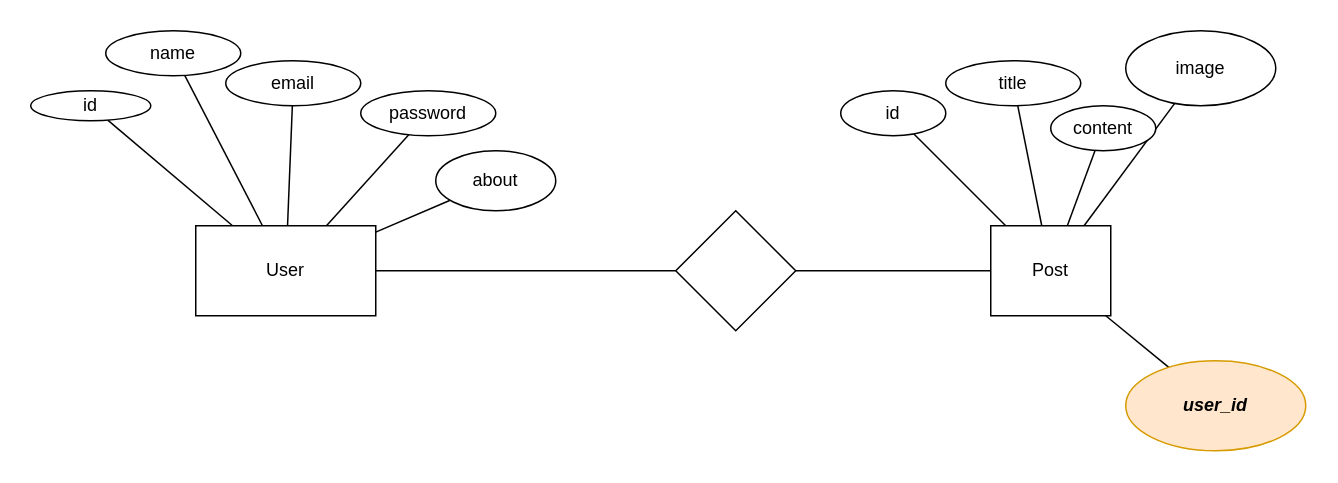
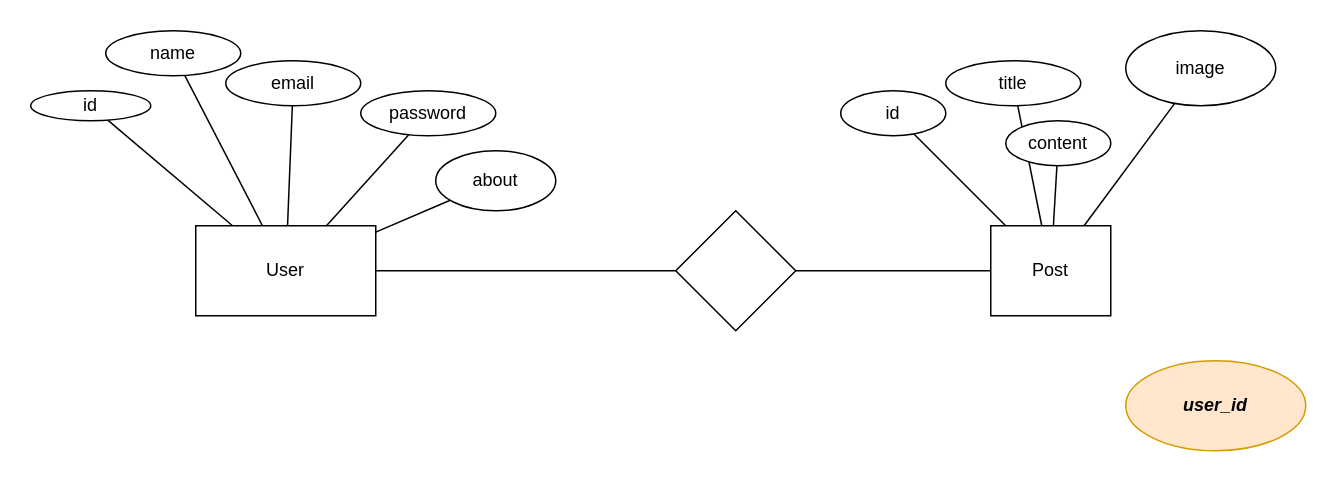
  <mxCell id="0" />
  <mxCell id="1" parent="0" />
  <mxCell id="2" value="" style="rounded=0;orthogonalLoop=1;jettySize=auto;html=1;endArrow=none;endFill=0;" edge="1" parent="1" source="8" target="9"><mxGeometry relative="1" as="geometry" /></mxCell>
  <mxCell id="3" value="" style="edgeStyle=none;rounded=0;orthogonalLoop=1;jettySize=auto;html=1;endArrow=none;endFill=0;" edge="1" parent="1" source="8" target="10"><mxGeometry relative="1" as="geometry" /></mxCell>
  <mxCell id="4" value="" style="edgeStyle=none;rounded=0;orthogonalLoop=1;jettySize=auto;html=1;endArrow=none;endFill=0;" edge="1" parent="1" source="8" target="11"><mxGeometry relative="1" as="geometry" /></mxCell>
  <mxCell id="5" value="" style="edgeStyle=none;rounded=0;orthogonalLoop=1;jettySize=auto;html=1;endArrow=none;endFill=0;" edge="1" parent="1" source="8" target="12"><mxGeometry relative="1" as="geometry" /></mxCell>
  <mxCell id="6" value="" style="edgeStyle=none;rounded=0;orthogonalLoop=1;jettySize=auto;html=1;endArrow=none;endFill=0;" edge="1" parent="1" source="8" target="13"><mxGeometry relative="1" as="geometry" /></mxCell>
  <mxCell id="7" value="" style="edgeStyle=none;rounded=1;orthogonalLoop=1;jettySize=auto;html=1;strokeColor=default;endArrow=none;endFill=0;" edge="1" parent="1" source="8" target="14"><mxGeometry relative="1" as="geometry" /></mxCell>
  <mxCell id="8" value="User" style="rounded=0;whiteSpace=wrap;html=1;" vertex="1" parent="1"><mxGeometry x="130" y="150" width="120" height="60" as="geometry" /></mxCell>
  <mxCell id="9" value="id" style="ellipse;whiteSpace=wrap;html=1;rounded=0;" vertex="1" parent="1"><mxGeometry y="60" width="80" height="20" as="geometry" x="20" /></mxCell>
  <mxCell id="10" value="name" style="ellipse;whiteSpace=wrap;html=1;rounded=0;" vertex="1" parent="1"><mxGeometry x="70" y="20" width="90" height="30" as="geometry" /></mxCell>
  <mxCell id="11" value="email" style="ellipse;whiteSpace=wrap;html=1;rounded=0;" vertex="1" parent="1"><mxGeometry x="150" y="40" width="90" height="30" as="geometry" /></mxCell>
  <mxCell id="12" value="password" style="ellipse;whiteSpace=wrap;html=1;rounded=0;" vertex="1" parent="1"><mxGeometry x="240" y="60" width="90" height="30" as="geometry" /></mxCell>
  <mxCell id="13" value="about" style="ellipse;whiteSpace=wrap;html=1;rounded=0;" vertex="1" parent="1"><mxGeometry x="290" y="100" width="80" height="40" as="geometry" /></mxCell>
  <mxCell id="14" value="" style="rhombus;whiteSpace=wrap;html=1;rounded=0;" vertex="1" parent="1"><mxGeometry x="450" y="140" width="80" height="80" as="geometry" /></mxCell>
  <mxCell id="15" value="" style="edgeStyle=none;rounded=0;orthogonalLoop=1;jettySize=auto;html=1;endArrow=none;endFill=0;" edge="1" parent="1" source="20" target="21"><mxGeometry relative="1" as="geometry" /></mxCell>
  <mxCell id="16" value="" style="edgeStyle=none;rounded=0;orthogonalLoop=1;jettySize=auto;html=1;endArrow=none;endFill=0;" edge="1" parent="1" source="20" target="22"><mxGeometry relative="1" as="geometry" /></mxCell>
  <mxCell id="17" value="" style="edgeStyle=none;rounded=0;orthogonalLoop=1;jettySize=auto;html=1;endArrow=none;endFill=0;" edge="1" parent="1" source="20" target="23"><mxGeometry relative="1" as="geometry" /></mxCell>
  <mxCell id="18" value="" style="edgeStyle=none;rounded=0;orthogonalLoop=1;jettySize=auto;html=1;endArrow=none;endFill=0;" edge="1" parent="1" source="20" target="24"><mxGeometry relative="1" as="geometry" /></mxCell>
- <mxCell id="19" value="" style="edgeStyle=none;rounded=1;orthogonalLoop=1;jettySize=auto;html=1;endArrow=none;endFill=0;strokeColor=default;" edge="1" parent="1" source="20" target="25"><mxGeometry relative="1" as="geometry" /></mxCell>
  <mxCell id="20" value="Post" style="rounded=0;whiteSpace=wrap;html=1;" vertex="1" parent="1"><mxGeometry x="660" y="150" width="80" height="60" as="geometry" /></mxCell>
  <mxCell id="21" value="id" style="ellipse;whiteSpace=wrap;html=1;rounded=0;" vertex="1" parent="1"><mxGeometry x="560" y="60" width="70" height="30" as="geometry" /></mxCell>
  <mxCell id="22" value="title" style="ellipse;whiteSpace=wrap;html=1;rounded=0;" vertex="1" parent="1"><mxGeometry x="630" y="40" width="90" height="30" as="geometry" /></mxCell>
- <mxCell id="23" value="content" style="ellipse;whiteSpace=wrap;html=1;rounded=0;" vertex="1" parent="1"><mxGeometry x="700" y="70" width="70" height="30" as="geometry" /></mxCell>
+ <mxCell id="23" value="content" style="ellipse;whiteSpace=wrap;html=1;rounded=0;" vertex="1" parent="1"><mxGeometry x="670" y="80" width="70" height="30" as="geometry" /></mxCell>
  <mxCell id="24" value="image" style="ellipse;whiteSpace=wrap;html=1;rounded=0;" vertex="1" parent="1"><mxGeometry x="750" y="20" width="100" height="50" as="geometry" /></mxCell>
  <mxCell id="25" value="&lt;i&gt;user_id&lt;/i&gt;" style="ellipse;whiteSpace=wrap;html=1;rounded=0;fillColor=#ffe6cc;strokeColor=#d79b00;fontStyle=1" vertex="1" parent="1"><mxGeometry x="750" y="240" width="120" height="60" as="geometry" /></mxCell>
  <mxCell id="26" value="" style="endArrow=none;html=1;rounded=1;strokeColor=default;exitX=1;exitY=0.5;exitDx=0;exitDy=0;entryX=0;entryY=0.5;entryDx=0;entryDy=0;" edge="1" parent="1" source="14" target="20"><mxGeometry width="50" height="50" relative="1" as="geometry"><mxPoint x="560" y="210" as="sourcePoint" /><mxPoint x="610" y="160" as="targetPoint" /></mxGeometry></mxCell>
